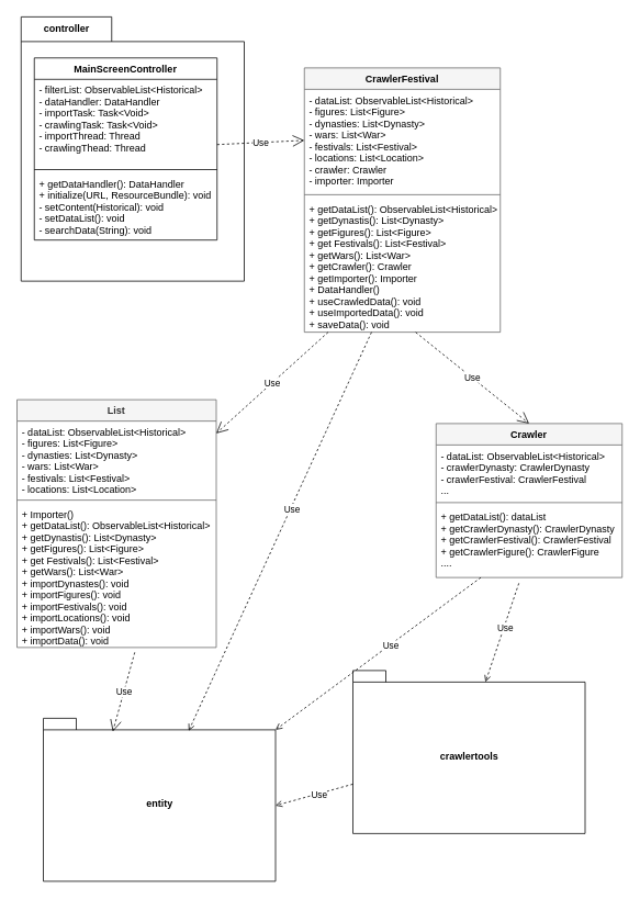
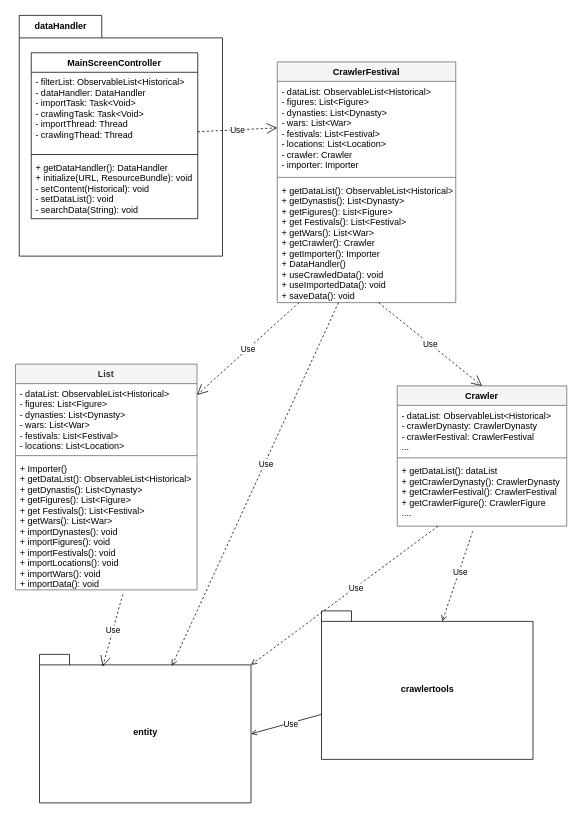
  <mxCell id="0" />
  <mxCell id="1" parent="0" />
  <mxCell id="2" value="CrawlerFestival" style="swimlane;fontStyle=1;align=center;verticalAlign=top;childLayout=stackLayout;horizontal=1;startSize=26;horizontalStack=0;resizeParent=1;resizeParentMax=0;resizeLast=0;collapsible=1;marginBottom=0;fillColor=#f5f5f5;fontColor=#000000;strokeColor=#666666;" parent="1" vertex="1"><mxGeometry x="369" y="82" width="238" height="321" as="geometry" /></mxCell>
  <mxCell id="3" value="- dataList: ObservableList&lt;Historical&gt;&#10;- figures: List&lt;Figure&gt;&#10;- dynasties: List&lt;Dynasty&gt;&#10;- wars: List&lt;War&gt;&#10;- festivals: List&lt;Festival&gt;&#10;- locations: List&lt;Location&gt;&#10;- crawler: Crawler&#10;- importer: Importer" style="text;strokeColor=none;fillColor=none;align=left;verticalAlign=top;spacingLeft=4;spacingRight=4;overflow=hidden;rotatable=0;points=[[0,0.5],[1,0.5]];portConstraint=eastwest;fontColor=#000000;" parent="2" vertex="1"><mxGeometry y="26" width="238" height="124" as="geometry" /></mxCell>
  <mxCell id="4" value="" style="line;strokeWidth=1;fillColor=none;align=left;verticalAlign=middle;spacingTop=-1;spacingLeft=3;spacingRight=3;rotatable=0;labelPosition=right;points=[];portConstraint=eastwest;strokeColor=inherit;fontColor=#000000;" parent="2" vertex="1"><mxGeometry y="150" width="238" height="8" as="geometry" /></mxCell>
  <mxCell id="5" value="+ getDataList(): ObservableList&lt;Historical&gt;&#10;+ getDynastis(): List&lt;Dynasty&gt;&#10;+ getFigures(): List&lt;Figure&gt;&#10;+ get Festivals(): List&lt;Festival&gt;&#10;+ getWars(): List&lt;War&gt;&#10;+ getCrawler(): Crawler&#10;+ getImporter(): Importer&#10;+ DataHandler()&#10;+ useCrawledData(): void&#10;+ useImportedData(): void&#10;+ saveData(): void" style="text;strokeColor=none;fillColor=none;align=left;verticalAlign=top;spacingLeft=4;spacingRight=4;overflow=hidden;rotatable=0;points=[[0,0.5],[1,0.5]];portConstraint=eastwest;fontColor=#000000;" parent="2" vertex="1"><mxGeometry y="158" width="238" height="163" as="geometry" /></mxCell>
  <mxCell id="6" value="Use" style="endArrow=open;endSize=12;dashed=1;html=1;entryX=0;entryY=0.5;entryDx=0;entryDy=0;strokeColor=#000000;fontColor=#000000;labelBackgroundColor=#FFFFFF;" parent="1" source="30" target="3" edge="1"><mxGeometry width="160" relative="1" as="geometry"><mxPoint x="587" y="674.403" as="sourcePoint" /><mxPoint x="661" y="693" as="targetPoint" /></mxGeometry></mxCell>
  <mxCell id="7" value="Crawler" style="swimlane;fontStyle=1;align=center;verticalAlign=top;childLayout=stackLayout;horizontal=1;startSize=26;horizontalStack=0;resizeParent=1;resizeParentMax=0;resizeLast=0;collapsible=1;marginBottom=0;fillColor=#f5f5f5;fontColor=#000000;strokeColor=#666666;" parent="1" vertex="1"><mxGeometry x="529" y="514" width="226" height="187" as="geometry" /></mxCell>
  <mxCell id="8" value="- dataList: ObservableList&lt;Historical&gt;&#10;- crawlerDynasty: CrawlerDynasty&#10;- crawlerFestival: CrawlerFestival&#10;..." style="text;strokeColor=none;fillColor=none;align=left;verticalAlign=top;spacingLeft=4;spacingRight=4;overflow=hidden;rotatable=0;points=[[0,0.5],[1,0.5]];portConstraint=eastwest;fontColor=#000000;" parent="7" vertex="1"><mxGeometry y="26" width="226" height="66" as="geometry" /></mxCell>
  <mxCell id="9" value="" style="line;strokeWidth=1;fillColor=none;align=left;verticalAlign=middle;spacingTop=-1;spacingLeft=3;spacingRight=3;rotatable=0;labelPosition=right;points=[];portConstraint=eastwest;strokeColor=inherit;fontColor=#000000;" parent="7" vertex="1"><mxGeometry y="92" width="226" height="8" as="geometry" /></mxCell>
  <mxCell id="10" value="+ getDataList(): dataList&#10;+ getCrawlerDynasty(): CrawlerDynasty&#10;+ getCrawlerFestival(): CrawlerFestival&#10;+ getCrawlerFigure(): CrawlerFigure&#10;....&#10;" style="text;strokeColor=none;fillColor=none;align=left;verticalAlign=top;spacingLeft=4;spacingRight=4;overflow=hidden;rotatable=0;points=[[0,0.5],[1,0.5]];portConstraint=eastwest;fontColor=#000000;" parent="7" vertex="1"><mxGeometry y="100" width="226" height="87" as="geometry" /></mxCell>
  <mxCell id="11" value="Use" style="endArrow=open;endSize=12;dashed=1;html=1;fontColor=#000000;labelBackgroundColor=#FFFFFF;strokeColor=#000000;entryX=0.5;entryY=0;entryDx=0;entryDy=0;exitX=0.568;exitY=1.001;exitDx=0;exitDy=0;exitPerimeter=0;" parent="1" source="5" target="7" edge="1"><mxGeometry width="160" relative="1" as="geometry"><mxPoint x="625.794" y="380.605" as="sourcePoint" /><mxPoint x="514.253" y="177.344" as="targetPoint" /></mxGeometry></mxCell>
  <mxCell id="12" value="List" style="swimlane;fontStyle=1;align=center;verticalAlign=top;childLayout=stackLayout;horizontal=1;startSize=26;horizontalStack=0;resizeParent=1;resizeParentMax=0;resizeLast=0;collapsible=1;marginBottom=0;fillColor=#f5f5f5;fontColor=#333333;strokeColor=#666666;" parent="1" vertex="1"><mxGeometry x="20" y="485" width="242" height="301" as="geometry" /></mxCell>
  <mxCell id="13" value="- dataList: ObservableList&lt;Historical&gt;&#10;- figures: List&lt;Figure&gt;&#10;- dynasties: List&lt;Dynasty&gt;&#10;- wars: List&lt;War&gt;&#10;- festivals: List&lt;Festival&gt;&#10;- locations: List&lt;Location&gt;" style="text;strokeColor=none;fillColor=none;align=left;verticalAlign=top;spacingLeft=4;spacingRight=4;overflow=hidden;rotatable=0;points=[[0,0.5],[1,0.5]];portConstraint=eastwest;fontColor=#000000;" parent="12" vertex="1"><mxGeometry y="26" width="242" height="92" as="geometry" /></mxCell>
  <mxCell id="14" value="" style="line;strokeWidth=1;fillColor=none;align=left;verticalAlign=middle;spacingTop=-1;spacingLeft=3;spacingRight=3;rotatable=0;labelPosition=right;points=[];portConstraint=eastwest;strokeColor=inherit;" parent="12" vertex="1"><mxGeometry y="118" width="242" height="8" as="geometry" /></mxCell>
  <mxCell id="15" value="+ Importer()&#10;+ getDataList(): ObservableList&lt;Historical&gt;&#10;+ getDynastis(): List&lt;Dynasty&gt;&#10;+ getFigures(): List&lt;Figure&gt;&#10;+ get Festivals(): List&lt;Festival&gt;&#10;+ getWars(): List&lt;War&gt;&#10;+ importDynastes(): void&#10;+ importFigures(): void&#10;+ importFestivals(): void&#10;+ importLocations(): void&#10;+ importWars(): void&#10;+ importData(): void" style="text;strokeColor=none;fillColor=none;align=left;verticalAlign=top;spacingLeft=4;spacingRight=4;overflow=hidden;rotatable=0;points=[[0,0.5],[1,0.5]];portConstraint=eastwest;fontColor=#000000;" parent="12" vertex="1"><mxGeometry y="126" width="242" height="175" as="geometry" /></mxCell>
  <mxCell id="16" value="Use" style="endArrow=open;endSize=12;dashed=1;html=1;fontColor=#000000;labelBackgroundColor=#FFFFFF;strokeColor=#000000;" parent="1" source="5" target="12" edge="1"><mxGeometry width="160" relative="1" as="geometry"><mxPoint x="755.831" y="420" as="sourcePoint" /><mxPoint x="762.438" y="357" as="targetPoint" /></mxGeometry></mxCell>
  <mxCell id="17" value="entity" style="shape=folder;fontStyle=1;spacingTop=10;tabWidth=40;tabHeight=14;tabPosition=left;html=1;fillColor=none;strokeColor=#000000;fontColor=#000000;" parent="1" vertex="1"><mxGeometry x="52" y="872" width="282" height="198" as="geometry" /></mxCell>
  <mxCell id="18" value="" style="edgeStyle=none;orthogonalLoop=1;jettySize=auto;html=1;fontColor=#000000;entryX=0;entryY=0;entryDx=282;entryDy=14;entryPerimeter=0;strokeColor=#000000;dashed=1;endArrow=open;endFill=0;" parent="1" source="10" target="17" edge="1"><mxGeometry width="80" relative="1" as="geometry"><mxPoint x="515" y="1014" as="sourcePoint" /><mxPoint x="599" y="968" as="targetPoint" /><Array as="points" /></mxGeometry></mxCell>
  <mxCell id="19" value="Use" style="edgeLabel;html=1;align=center;verticalAlign=middle;resizable=0;points=[];fontColor=#000000;labelBackgroundColor=#FFFFFF;" parent="18" vertex="1" connectable="0"><mxGeometry x="-0.116" y="1" relative="1" as="geometry"><mxPoint as="offset" /></mxGeometry></mxCell>
  <mxCell id="20" value="Use" style="endArrow=open;endSize=12;dashed=1;html=1;fontColor=#000000;labelBackgroundColor=#FFFFFF;strokeColor=#000000;exitX=0.591;exitY=1.034;exitDx=0;exitDy=0;exitPerimeter=0;entryX=0.299;entryY=0.082;entryDx=0;entryDy=0;entryPerimeter=0;" parent="1" source="15" target="17" edge="1"><mxGeometry width="160" relative="1" as="geometry"><mxPoint x="368.316" y="630" as="sourcePoint" /><mxPoint x="315.981" y="708" as="targetPoint" /></mxGeometry></mxCell>
  <mxCell id="21" value="crawlertools" style="shape=folder;fontStyle=1;spacingTop=10;tabWidth=40;tabHeight=14;tabPosition=left;html=1;fillColor=none;strokeColor=#000000;fontColor=#000000;" parent="1" vertex="1"><mxGeometry x="428" y="814" width="282" height="198" as="geometry" /></mxCell>
  <mxCell id="22" value="" style="edgeStyle=none;orthogonalLoop=1;jettySize=auto;html=1;fontColor=#000000;entryX=0;entryY=0;entryDx=161;entryDy=14;entryPerimeter=0;strokeColor=#000000;dashed=1;endArrow=open;endFill=0;exitX=0.445;exitY=1.08;exitDx=0;exitDy=0;exitPerimeter=0;" parent="1" source="10" target="21" edge="1"><mxGeometry width="80" relative="1" as="geometry"><mxPoint x="579.694" y="711" as="sourcePoint" /><mxPoint x="221.926" y="926.236" as="targetPoint" /><Array as="points" /></mxGeometry></mxCell>
  <mxCell id="23" value="Use" style="edgeLabel;html=1;align=center;verticalAlign=middle;resizable=0;points=[];fontColor=#000000;labelBackgroundColor=#FFFFFF;" parent="22" vertex="1" connectable="0"><mxGeometry x="-0.116" y="1" relative="1" as="geometry"><mxPoint as="offset" /></mxGeometry></mxCell>
- <mxCell id="24" value="" style="edgeStyle=none;orthogonalLoop=1;jettySize=auto;html=1;fontColor=#000000;entryX=0;entryY=0;entryDx=282;entryDy=106;entryPerimeter=0;strokeColor=#000000;dashed=1;endArrow=open;endFill=0;" parent="1" source="21" target="17" edge="1"><mxGeometry width="80" relative="1" as="geometry"><mxPoint x="589.694" y="721" as="sourcePoint" /><mxPoint x="231.926" y="936.236" as="targetPoint" /><Array as="points" /></mxGeometry></mxCell>
+ <mxCell id="24" value="" style="edgeStyle=none;orthogonalLoop=1;jettySize=auto;html=1;fontColor=#000000;entryX=0;entryY=0;entryDx=282;entryDy=106;entryPerimeter=0;strokeColor=#000000;dashed=0;endArrow=open;endFill=0;" parent="1" source="21" target="17" edge="1"><mxGeometry width="80" relative="1" as="geometry"><mxPoint x="589.694" y="721" as="sourcePoint" /><mxPoint x="231.926" y="936.236" as="targetPoint" /><Array as="points" /></mxGeometry></mxCell>
  <mxCell id="25" value="Use" style="edgeLabel;html=1;align=center;verticalAlign=middle;resizable=0;points=[];fontColor=#000000;labelBackgroundColor=#FFFFFF;" parent="24" vertex="1" connectable="0"><mxGeometry x="-0.116" y="1" relative="1" as="geometry"><mxPoint as="offset" /></mxGeometry></mxCell>
  <mxCell id="26" value="" style="edgeStyle=none;orthogonalLoop=1;jettySize=auto;html=1;fontColor=#000000;entryX=0.626;entryY=0.077;entryDx=0;entryDy=0;entryPerimeter=0;strokeColor=#000000;dashed=1;endArrow=open;endFill=0;" parent="1" source="5" target="17" edge="1"><mxGeometry width="80" relative="1" as="geometry"><mxPoint x="599.694" y="731" as="sourcePoint" /><mxPoint x="241.926" y="946.236" as="targetPoint" /><Array as="points" /></mxGeometry></mxCell>
  <mxCell id="27" value="Use" style="edgeLabel;html=1;align=center;verticalAlign=middle;resizable=0;points=[];fontColor=#000000;labelBackgroundColor=#FFFFFF;" parent="26" vertex="1" connectable="0"><mxGeometry x="-0.116" y="1" relative="1" as="geometry"><mxPoint as="offset" /></mxGeometry></mxCell>
- <mxCell id="28" value="controller" style="shape=folder;fontStyle=1;tabWidth=110;tabHeight=30;tabPosition=left;html=1;boundedLbl=1;labelInHeader=1;container=1;collapsible=0;strokeColor=#000000;fontColor=#000000;fillColor=none;" parent="1" vertex="1"><mxGeometry x="25" y="20" width="271" height="321" as="geometry" /></mxCell>
+ <mxCell id="28" value="dataHandler" style="shape=folder;fontStyle=1;tabWidth=110;tabHeight=30;tabPosition=left;html=1;boundedLbl=1;labelInHeader=1;container=1;collapsible=0;strokeColor=#000000;fontColor=#000000;fillColor=none;" parent="1" vertex="1"><mxGeometry x="25" y="20" width="271" height="321" as="geometry" /></mxCell>
  <mxCell id="29" value="" style="html=1;strokeColor=none;resizeWidth=1;resizeHeight=1;fillColor=none;part=1;connectable=0;allowArrows=0;deletable=0;fontColor=#000000;" parent="28" vertex="1"><mxGeometry width="37" height="67.315" relative="1" as="geometry"><mxPoint y="30" as="offset" /></mxGeometry></mxCell>
  <mxCell id="30" value="MainScreenController" style="swimlane;fontStyle=1;align=center;verticalAlign=top;childLayout=stackLayout;horizontal=1;startSize=26;horizontalStack=0;resizeParent=1;resizeParentMax=0;resizeLast=0;collapsible=1;marginBottom=0;fillColor=none;fontColor=#000000;strokeColor=#000000;" parent="28" vertex="1"><mxGeometry x="16" y="49.889" width="222" height="221.213" as="geometry"><mxRectangle x="49" y="41.999" width="160" height="21.108" as="alternateBounds" /></mxGeometry></mxCell>
  <mxCell id="31" value="- filterList: ObservableList&lt;Historical&gt;&#10;- dataHandler: DataHandler&#10;- importTask: Task&lt;Void&gt;&#10;- crawlingTask: Task&lt;Void&gt;&#10;- importThread: Thread&#10;- crawlingThead: Thread" style="text;strokeColor=none;fillColor=none;align=left;verticalAlign=top;spacingLeft=4;spacingRight=4;overflow=hidden;rotatable=0;points=[[0,0.5],[1,0.5]];portConstraint=eastwest;fontColor=#000000;" parent="30" vertex="1"><mxGeometry y="26" width="222" height="105.78" as="geometry" /></mxCell>
  <mxCell id="32" value="" style="line;strokeWidth=1;fillColor=none;align=left;verticalAlign=middle;spacingTop=-1;spacingLeft=3;spacingRight=3;rotatable=0;labelPosition=right;points=[];portConstraint=eastwest;strokeColor=inherit;" parent="30" vertex="1"><mxGeometry y="131.78" width="222" height="7.693" as="geometry" /></mxCell>
  <mxCell id="33" value="+ getDataHandler(): DataHandler&#10;+ initialize(URL, ResourceBundle): void&#10;- setContent(Historical): void&#10;- setDataList(): void&#10;- searchData(String): void" style="text;strokeColor=none;fillColor=none;align=left;verticalAlign=top;spacingLeft=4;spacingRight=4;overflow=hidden;rotatable=0;points=[[0,0.5],[1,0.5]];portConstraint=eastwest;fontColor=#000000;" parent="30" vertex="1"><mxGeometry y="139.473" width="222" height="81.739" as="geometry" /></mxCell>
